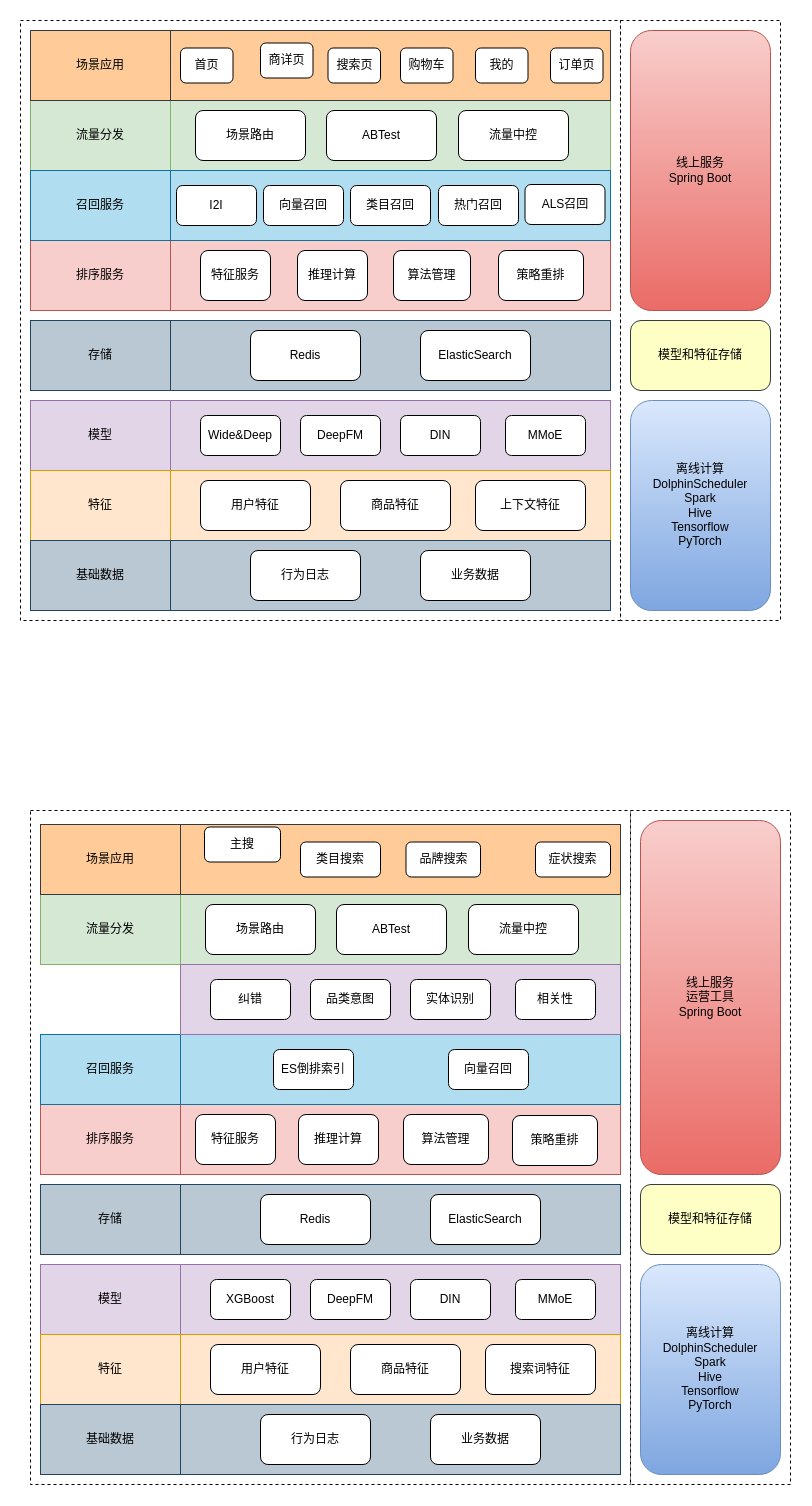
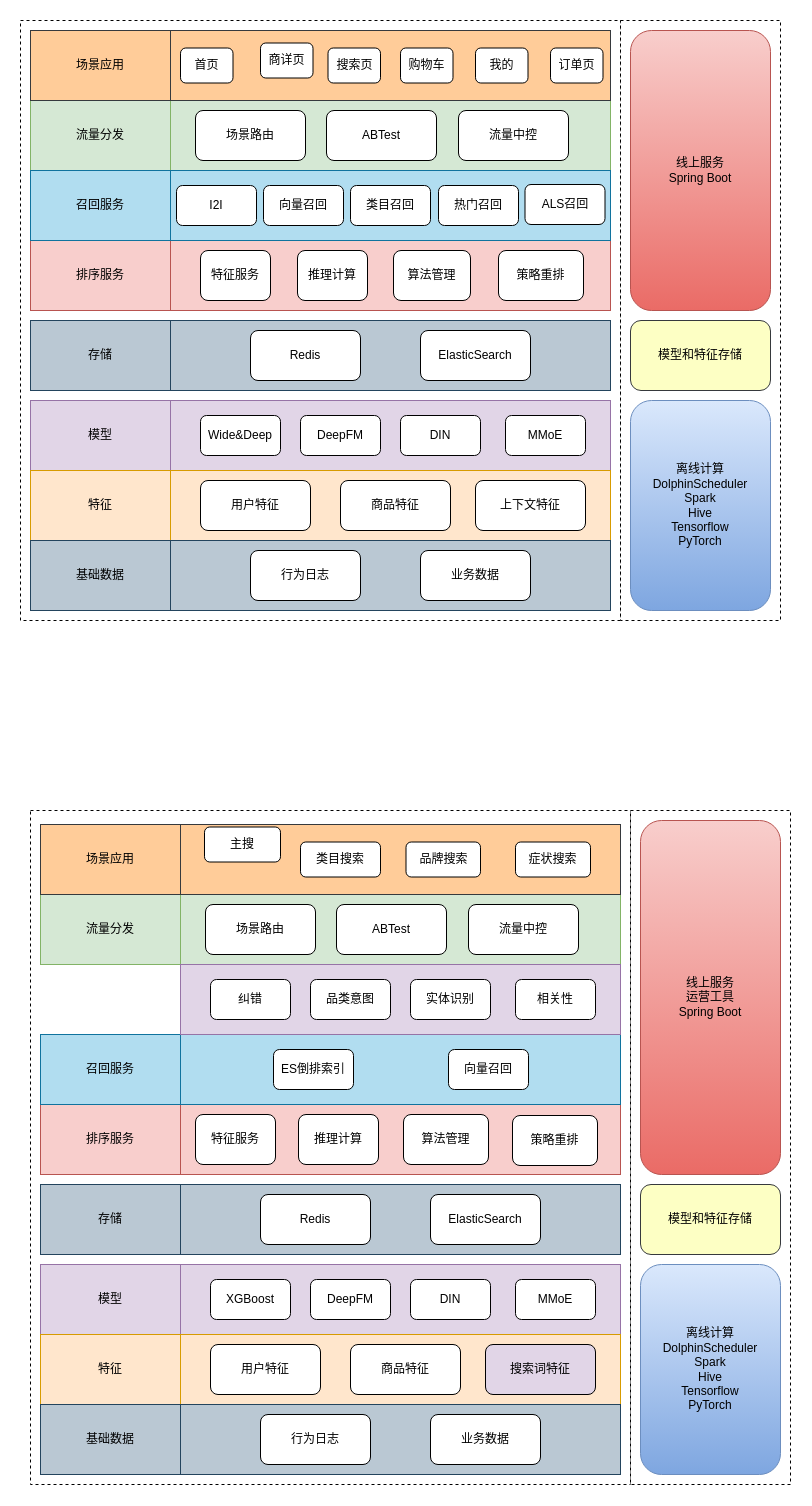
  <mxCell id="0" />
  <mxCell id="1" parent="0" />
  <mxCell id="2" value="" style="rounded=0;whiteSpace=wrap;html=1;dashed=1;strokeWidth=1;perimeterSpacing=0;shadow=0;sketch=0;glass=0;" parent="1" vertex="1"><mxGeometry x="20" y="20" width="600" height="600" as="geometry" /></mxCell>
  <mxCell id="3" value="流量分发" style="rounded=0;whiteSpace=wrap;html=1;fillColor=#d5e8d4;strokeColor=#82b366;" parent="1" vertex="1"><mxGeometry x="30" y="100" width="140" height="70" as="geometry" /></mxCell>
  <mxCell id="4" value="" style="rounded=0;whiteSpace=wrap;html=1;fillColor=#d5e8d4;strokeColor=#82b366;" parent="1" vertex="1"><mxGeometry x="170" y="100" width="440" height="70" as="geometry" /></mxCell>
  <mxCell id="5" value="ABTest" style="rounded=1;whiteSpace=wrap;html=1;" parent="1" vertex="1"><mxGeometry x="326" y="110" width="110" height="50" as="geometry" /></mxCell>
  <mxCell id="6" value="排序服务" style="rounded=0;whiteSpace=wrap;html=1;fillColor=#f8cecc;strokeColor=#b85450;" parent="1" vertex="1"><mxGeometry x="30" y="240" width="140" height="70" as="geometry" /></mxCell>
  <mxCell id="7" value="" style="rounded=0;whiteSpace=wrap;html=1;fillColor=#f8cecc;strokeColor=#b85450;" parent="1" vertex="1"><mxGeometry x="170" y="240" width="440" height="70" as="geometry" /></mxCell>
  <mxCell id="8" value="特征服务" style="rounded=1;whiteSpace=wrap;html=1;" parent="1" vertex="1"><mxGeometry x="200" y="250" width="70" height="50" as="geometry" /></mxCell>
  <mxCell id="9" value="推理计算" style="rounded=1;whiteSpace=wrap;html=1;" parent="1" vertex="1"><mxGeometry x="297" y="250" width="70" height="50" as="geometry" /></mxCell>
  <mxCell id="10" value="算法管理" style="rounded=1;whiteSpace=wrap;html=1;" parent="1" vertex="1"><mxGeometry x="393" y="250" width="77" height="50" as="geometry" /></mxCell>
  <mxCell id="11" value="召回服务" style="rounded=0;whiteSpace=wrap;html=1;fillColor=#b1ddf0;strokeColor=#10739e;" parent="1" vertex="1"><mxGeometry x="30" y="170" width="140" height="70" as="geometry" /></mxCell>
  <mxCell id="12" value="" style="rounded=0;whiteSpace=wrap;html=1;fillColor=#b1ddf0;strokeColor=#10739e;" parent="1" vertex="1"><mxGeometry x="170" y="170" width="440" height="70" as="geometry" /></mxCell>
  <mxCell id="13" value="I2I" style="rounded=1;whiteSpace=wrap;html=1;" parent="1" vertex="1"><mxGeometry x="176" y="185" width="80" height="40" as="geometry" /></mxCell>
  <mxCell id="14" value="向量召回" style="rounded=1;whiteSpace=wrap;html=1;" parent="1" vertex="1"><mxGeometry x="263" y="185" width="80" height="40" as="geometry" /></mxCell>
  <mxCell id="15" value="类目召回" style="rounded=1;whiteSpace=wrap;html=1;" parent="1" vertex="1"><mxGeometry x="350" y="185" width="80" height="40" as="geometry" /></mxCell>
  <mxCell id="16" value="热门召回" style="rounded=1;whiteSpace=wrap;html=1;" parent="1" vertex="1"><mxGeometry x="438" y="185" width="80" height="40" as="geometry" /></mxCell>
  <mxCell id="17" value="" style="rounded=0;whiteSpace=wrap;html=1;dashed=1;strokeWidth=1;perimeterSpacing=0;shadow=0;sketch=0;glass=0;" parent="1" vertex="1"><mxGeometry x="620" y="20" width="160" height="600" as="geometry" /></mxCell>
  <mxCell id="18" value="模型" style="rounded=0;whiteSpace=wrap;html=1;fillColor=#e1d5e7;strokeColor=#9673a6;" parent="1" vertex="1"><mxGeometry x="30" y="400" width="140" height="70" as="geometry" /></mxCell>
  <mxCell id="19" value="" style="rounded=0;whiteSpace=wrap;html=1;fillColor=#e1d5e7;strokeColor=#9673a6;" parent="1" vertex="1"><mxGeometry x="170" y="400" width="440" height="70" as="geometry" /></mxCell>
  <mxCell id="20" value="Wide&amp;amp;Deep" style="rounded=1;whiteSpace=wrap;html=1;" parent="1" vertex="1"><mxGeometry x="200" y="415" width="80" height="40" as="geometry" /></mxCell>
  <mxCell id="21" value="DeepFM" style="rounded=1;whiteSpace=wrap;html=1;" parent="1" vertex="1"><mxGeometry x="300" y="415" width="80" height="40" as="geometry" /></mxCell>
  <mxCell id="22" value="DIN" style="rounded=1;whiteSpace=wrap;html=1;" parent="1" vertex="1"><mxGeometry x="400" y="415" width="80" height="40" as="geometry" /></mxCell>
  <mxCell id="23" value="MMoE" style="rounded=1;whiteSpace=wrap;html=1;" parent="1" vertex="1"><mxGeometry x="505" y="415" width="80" height="40" as="geometry" /></mxCell>
  <mxCell id="24" value="特征" style="rounded=0;whiteSpace=wrap;html=1;fillColor=#ffe6cc;strokeColor=#d79b00;" parent="1" vertex="1"><mxGeometry x="30" y="470" width="140" height="70" as="geometry" /></mxCell>
  <mxCell id="25" value="" style="rounded=0;whiteSpace=wrap;html=1;fillColor=#ffe6cc;strokeColor=#d79b00;" parent="1" vertex="1"><mxGeometry x="170" y="470" width="440" height="70" as="geometry" /></mxCell>
  <mxCell id="26" value="用户特征" style="rounded=1;whiteSpace=wrap;html=1;" parent="1" vertex="1"><mxGeometry x="200" y="480" width="110" height="50" as="geometry" /></mxCell>
  <mxCell id="27" value="商品特征" style="rounded=1;whiteSpace=wrap;html=1;" parent="1" vertex="1"><mxGeometry x="340" y="480" width="110" height="50" as="geometry" /></mxCell>
  <mxCell id="28" value="上下文特征" style="rounded=1;whiteSpace=wrap;html=1;" parent="1" vertex="1"><mxGeometry x="475" y="480" width="110" height="50" as="geometry" /></mxCell>
  <mxCell id="29" value="基础数据" style="rounded=0;whiteSpace=wrap;html=1;fillColor=#bac8d3;strokeColor=#23445d;" parent="1" vertex="1"><mxGeometry x="30" y="540" width="140" height="70" as="geometry" /></mxCell>
  <mxCell id="30" value="" style="rounded=0;whiteSpace=wrap;html=1;fillColor=#bac8d3;strokeColor=#23445d;" parent="1" vertex="1"><mxGeometry x="170" y="540" width="440" height="70" as="geometry" /></mxCell>
  <mxCell id="31" value="行为日志" style="rounded=1;whiteSpace=wrap;html=1;" parent="1" vertex="1"><mxGeometry x="250" y="550" width="110" height="50" as="geometry" /></mxCell>
  <mxCell id="32" value="业务数据" style="rounded=1;whiteSpace=wrap;html=1;" parent="1" vertex="1"><mxGeometry x="420" y="550" width="110" height="50" as="geometry" /></mxCell>
  <mxCell id="33" value="离线计算&lt;br&gt;DolphinScheduler&lt;br&gt;Spark&lt;br&gt;Hive&lt;br&gt;Tensorflow&lt;br&gt;PyTorch" style="rounded=1;whiteSpace=wrap;html=1;gradientColor=#7ea6e0;fillColor=#dae8fc;strokeColor=#6c8ebf;" parent="1" vertex="1"><mxGeometry x="630" y="400" width="140" height="210" as="geometry" /></mxCell>
  <mxCell id="34" value="存储" style="rounded=0;whiteSpace=wrap;html=1;fillColor=#bac8d3;strokeColor=#23445d;" parent="1" vertex="1"><mxGeometry x="30" y="320" width="140" height="70" as="geometry" /></mxCell>
  <mxCell id="35" value="" style="rounded=0;whiteSpace=wrap;html=1;fillColor=#bac8d3;strokeColor=#23445d;" parent="1" vertex="1"><mxGeometry x="170" y="320" width="440" height="70" as="geometry" /></mxCell>
  <mxCell id="36" value="Redis" style="rounded=1;whiteSpace=wrap;html=1;" parent="1" vertex="1"><mxGeometry x="250" y="330" width="110" height="50" as="geometry" /></mxCell>
  <mxCell id="37" value="ElasticSearch" style="rounded=1;whiteSpace=wrap;html=1;" parent="1" vertex="1"><mxGeometry x="420" y="330" width="110" height="50" as="geometry" /></mxCell>
  <mxCell id="38" value="模型和特征存储" style="rounded=1;whiteSpace=wrap;html=1;strokeColor=#36393d;gradientDirection=south;fillColor=#FDFFC4;" parent="1" vertex="1"><mxGeometry x="630" y="320" width="140" height="70" as="geometry" /></mxCell>
  <mxCell id="39" value="线上服务&lt;br&gt;Spring Boot" style="rounded=1;whiteSpace=wrap;html=1;gradientColor=#ea6b66;fillColor=#f8cecc;strokeColor=#b85450;" parent="1" vertex="1"><mxGeometry x="630" y="30" width="140" height="280" as="geometry" /></mxCell>
  <mxCell id="40" value="场景应用" style="rounded=0;whiteSpace=wrap;html=1;fillColor=#ffcc99;strokeColor=#36393d;" parent="1" vertex="1"><mxGeometry x="30" y="30" width="140" height="70" as="geometry" /></mxCell>
  <mxCell id="41" value="" style="rounded=0;whiteSpace=wrap;html=1;fillColor=#ffcc99;strokeColor=#36393d;" parent="1" vertex="1"><mxGeometry x="170" y="30" width="440" height="70" as="geometry" /></mxCell>
  <mxCell id="42" value="首页" style="rounded=1;whiteSpace=wrap;html=1;" parent="1" vertex="1"><mxGeometry x="180" y="47.5" width="52.5" height="35" as="geometry" /></mxCell>
  <mxCell id="43" value="商详页" style="rounded=1;whiteSpace=wrap;html=1;" parent="1" vertex="1"><mxGeometry x="260" y="42.5" width="52.5" height="35" as="geometry" /></mxCell>
  <mxCell id="44" value="搜索页" style="rounded=1;whiteSpace=wrap;html=1;" parent="1" vertex="1"><mxGeometry x="327.5" y="47.5" width="52.5" height="35" as="geometry" /></mxCell>
  <mxCell id="45" value="购物车" style="rounded=1;whiteSpace=wrap;html=1;" parent="1" vertex="1"><mxGeometry x="400" y="47.5" width="52.5" height="35" as="geometry" /></mxCell>
  <mxCell id="46" value="我的" style="rounded=1;whiteSpace=wrap;html=1;" parent="1" vertex="1"><mxGeometry x="475" y="47.5" width="52.5" height="35" as="geometry" /></mxCell>
  <mxCell id="47" value="订单页" style="rounded=1;whiteSpace=wrap;html=1;" parent="1" vertex="1"><mxGeometry x="550" y="47.5" width="52.5" height="35" as="geometry" /></mxCell>
  <mxCell id="48" value="场景路由" style="rounded=1;whiteSpace=wrap;html=1;" parent="1" vertex="1"><mxGeometry x="195" y="110" width="110" height="50" as="geometry" /></mxCell>
  <mxCell id="49" value="ALS召回" style="rounded=1;whiteSpace=wrap;html=1;" parent="1" vertex="1"><mxGeometry x="524.5" y="184" width="80" height="40" as="geometry" /></mxCell>
  <mxCell id="50" value="流量中控" style="rounded=1;whiteSpace=wrap;html=1;" parent="1" vertex="1"><mxGeometry x="458" y="110" width="110" height="50" as="geometry" /></mxCell>
  <mxCell id="51" value="" style="rounded=0;whiteSpace=wrap;html=1;dashed=1;strokeWidth=1;perimeterSpacing=0;shadow=0;sketch=0;glass=0;" vertex="1" parent="1"><mxGeometry x="30" y="810" width="600" height="674" as="geometry" /></mxCell>
  <mxCell id="52" value="流量分发" style="rounded=0;whiteSpace=wrap;html=1;fillColor=#d5e8d4;strokeColor=#82b366;" vertex="1" parent="1"><mxGeometry x="40" y="894" width="140" height="70" as="geometry" /></mxCell>
  <mxCell id="53" value="" style="rounded=0;whiteSpace=wrap;html=1;fillColor=#d5e8d4;strokeColor=#82b366;" vertex="1" parent="1"><mxGeometry x="180" y="894" width="440" height="70" as="geometry" /></mxCell>
  <mxCell id="54" value="ABTest" style="rounded=1;whiteSpace=wrap;html=1;" vertex="1" parent="1"><mxGeometry x="336" y="904" width="110" height="50" as="geometry" /></mxCell>
  <mxCell id="55" value="排序服务" style="rounded=0;whiteSpace=wrap;html=1;fillColor=#f8cecc;strokeColor=#b85450;" vertex="1" parent="1"><mxGeometry x="40" y="1104" width="140" height="70" as="geometry" /></mxCell>
  <mxCell id="56" value="" style="rounded=0;whiteSpace=wrap;html=1;fillColor=#f8cecc;strokeColor=#b85450;" vertex="1" parent="1"><mxGeometry x="180" y="1104" width="440" height="70" as="geometry" /></mxCell>
  <mxCell id="57" value="特征服务" style="rounded=1;whiteSpace=wrap;html=1;" vertex="1" parent="1"><mxGeometry x="195" y="1114" width="80" height="50" as="geometry" /></mxCell>
  <mxCell id="58" value="推理计算" style="rounded=1;whiteSpace=wrap;html=1;" vertex="1" parent="1"><mxGeometry x="298" y="1114" width="80" height="50" as="geometry" /></mxCell>
  <mxCell id="59" value="算法管理" style="rounded=1;whiteSpace=wrap;html=1;" vertex="1" parent="1"><mxGeometry x="403" y="1114" width="85" height="50" as="geometry" /></mxCell>
  <mxCell id="60" value="召回服务" style="rounded=0;whiteSpace=wrap;html=1;fillColor=#b1ddf0;strokeColor=#10739e;" vertex="1" parent="1"><mxGeometry x="40" y="1034" width="140" height="70" as="geometry" /></mxCell>
  <mxCell id="61" value="" style="rounded=0;whiteSpace=wrap;html=1;fillColor=#b1ddf0;strokeColor=#10739e;" vertex="1" parent="1"><mxGeometry x="180" y="1034" width="440" height="70" as="geometry" /></mxCell>
  <mxCell id="62" value="ES倒排索引" style="rounded=1;whiteSpace=wrap;html=1;" vertex="1" parent="1"><mxGeometry x="273" y="1049" width="80" height="40" as="geometry" /></mxCell>
  <mxCell id="63" value="向量召回" style="rounded=1;whiteSpace=wrap;html=1;" vertex="1" parent="1"><mxGeometry x="448" y="1049" width="80" height="40" as="geometry" /></mxCell>
  <mxCell id="64" value="" style="rounded=0;whiteSpace=wrap;html=1;dashed=1;strokeWidth=1;perimeterSpacing=0;shadow=0;sketch=0;glass=0;" vertex="1" parent="1"><mxGeometry x="630" y="810" width="160" height="674" as="geometry" /></mxCell>
  <mxCell id="65" value="模型" style="rounded=0;whiteSpace=wrap;html=1;fillColor=#e1d5e7;strokeColor=#9673a6;" vertex="1" parent="1"><mxGeometry x="40" y="1264" width="140" height="70" as="geometry" /></mxCell>
  <mxCell id="66" value="" style="rounded=0;whiteSpace=wrap;html=1;fillColor=#e1d5e7;strokeColor=#9673a6;" vertex="1" parent="1"><mxGeometry x="180" y="1264" width="440" height="70" as="geometry" /></mxCell>
  <mxCell id="67" value="XGBoost" style="rounded=1;whiteSpace=wrap;html=1;" vertex="1" parent="1"><mxGeometry x="210" y="1279" width="80" height="40" as="geometry" /></mxCell>
  <mxCell id="68" value="DeepFM" style="rounded=1;whiteSpace=wrap;html=1;" vertex="1" parent="1"><mxGeometry x="310" y="1279" width="80" height="40" as="geometry" /></mxCell>
  <mxCell id="69" value="DIN" style="rounded=1;whiteSpace=wrap;html=1;" vertex="1" parent="1"><mxGeometry x="410" y="1279" width="80" height="40" as="geometry" /></mxCell>
  <mxCell id="70" value="MMoE" style="rounded=1;whiteSpace=wrap;html=1;" vertex="1" parent="1"><mxGeometry x="515" y="1279" width="80" height="40" as="geometry" /></mxCell>
  <mxCell id="71" value="特征" style="rounded=0;whiteSpace=wrap;html=1;fillColor=#ffe6cc;strokeColor=#d79b00;" vertex="1" parent="1"><mxGeometry x="40" y="1334" width="140" height="70" as="geometry" /></mxCell>
  <mxCell id="72" value="" style="rounded=0;whiteSpace=wrap;html=1;fillColor=#ffe6cc;strokeColor=#d79b00;" vertex="1" parent="1"><mxGeometry x="180" y="1334" width="440" height="70" as="geometry" /></mxCell>
  <mxCell id="73" value="用户特征" style="rounded=1;whiteSpace=wrap;html=1;" vertex="1" parent="1"><mxGeometry x="210" y="1344" width="110" height="50" as="geometry" /></mxCell>
  <mxCell id="74" value="商品特征" style="rounded=1;whiteSpace=wrap;html=1;" vertex="1" parent="1"><mxGeometry x="350" y="1344" width="110" height="50" as="geometry" /></mxCell>
- <mxCell id="75" value="搜索词特征" style="rounded=1;whiteSpace=wrap;html=1;" vertex="1" parent="1"><mxGeometry x="485" y="1344" width="110" height="50" as="geometry" /></mxCell>
+ <mxCell id="75" value="搜索词特征" style="rounded=1;whiteSpace=wrap;html=1;fillColor=#e1d5e7;" vertex="1" parent="1"><mxGeometry x="485" y="1344" width="110" height="50" as="geometry" /></mxCell>
  <mxCell id="76" value="基础数据" style="rounded=0;whiteSpace=wrap;html=1;fillColor=#bac8d3;strokeColor=#23445d;" vertex="1" parent="1"><mxGeometry x="40" y="1404" width="140" height="70" as="geometry" /></mxCell>
  <mxCell id="77" value="" style="rounded=0;whiteSpace=wrap;html=1;fillColor=#bac8d3;strokeColor=#23445d;" vertex="1" parent="1"><mxGeometry x="180" y="1404" width="440" height="70" as="geometry" /></mxCell>
  <mxCell id="78" value="行为日志" style="rounded=1;whiteSpace=wrap;html=1;" vertex="1" parent="1"><mxGeometry x="260" y="1414" width="110" height="50" as="geometry" /></mxCell>
  <mxCell id="79" value="业务数据" style="rounded=1;whiteSpace=wrap;html=1;" vertex="1" parent="1"><mxGeometry x="430" y="1414" width="110" height="50" as="geometry" /></mxCell>
  <mxCell id="80" value="离线计算&lt;br&gt;DolphinScheduler&lt;br&gt;Spark&lt;br&gt;Hive&lt;br&gt;Tensorflow&lt;br&gt;PyTorch" style="rounded=1;whiteSpace=wrap;html=1;gradientColor=#7ea6e0;fillColor=#dae8fc;strokeColor=#6c8ebf;" vertex="1" parent="1"><mxGeometry x="640" y="1264" width="140" height="210" as="geometry" /></mxCell>
  <mxCell id="81" value="存储" style="rounded=0;whiteSpace=wrap;html=1;fillColor=#bac8d3;strokeColor=#23445d;" vertex="1" parent="1"><mxGeometry x="40" y="1184" width="140" height="70" as="geometry" /></mxCell>
  <mxCell id="82" value="" style="rounded=0;whiteSpace=wrap;html=1;fillColor=#bac8d3;strokeColor=#23445d;" vertex="1" parent="1"><mxGeometry x="180" y="1184" width="440" height="70" as="geometry" /></mxCell>
  <mxCell id="83" value="Redis" style="rounded=1;whiteSpace=wrap;html=1;" vertex="1" parent="1"><mxGeometry x="260" y="1194" width="110" height="50" as="geometry" /></mxCell>
  <mxCell id="84" value="ElasticSearch" style="rounded=1;whiteSpace=wrap;html=1;" vertex="1" parent="1"><mxGeometry x="430" y="1194" width="110" height="50" as="geometry" /></mxCell>
  <mxCell id="85" value="模型和特征存储" style="rounded=1;whiteSpace=wrap;html=1;strokeColor=#36393d;gradientDirection=south;fillColor=#FDFFC4;" vertex="1" parent="1"><mxGeometry x="640" y="1184" width="140" height="70" as="geometry" /></mxCell>
  <mxCell id="86" value="线上服务&lt;br&gt;运营工具&lt;br&gt;Spring Boot" style="rounded=1;whiteSpace=wrap;html=1;gradientColor=#ea6b66;fillColor=#f8cecc;strokeColor=#b85450;" vertex="1" parent="1"><mxGeometry x="640" y="820" width="140" height="354" as="geometry" /></mxCell>
  <mxCell id="87" value="场景应用" style="rounded=0;whiteSpace=wrap;html=1;fillColor=#ffcc99;strokeColor=#36393d;" vertex="1" parent="1"><mxGeometry x="40" y="824" width="140" height="70" as="geometry" /></mxCell>
  <mxCell id="88" value="" style="rounded=0;whiteSpace=wrap;html=1;fillColor=#ffcc99;strokeColor=#36393d;" vertex="1" parent="1"><mxGeometry x="180" y="824" width="440" height="70" as="geometry" /></mxCell>
  <mxCell id="89" value="主搜" style="rounded=1;whiteSpace=wrap;html=1;" vertex="1" parent="1"><mxGeometry x="204" y="826.5" width="76" height="35" as="geometry" /></mxCell>
  <mxCell id="90" value="类目搜索" style="rounded=1;whiteSpace=wrap;html=1;" vertex="1" parent="1"><mxGeometry x="300" y="841.5" width="80" height="35" as="geometry" /></mxCell>
  <mxCell id="91" value="品牌搜索" style="rounded=1;whiteSpace=wrap;html=1;" vertex="1" parent="1"><mxGeometry x="405.5" y="841.5" width="74.5" height="35" as="geometry" /></mxCell>
- <mxCell id="92" value="症状搜索" style="rounded=1;whiteSpace=wrap;html=1;" vertex="1" parent="1"><mxGeometry x="535" y="841.5" width="75" height="35" as="geometry" /></mxCell>
+ <mxCell id="92" value="症状搜索" style="rounded=1;whiteSpace=wrap;html=1;" vertex="1" parent="1"><mxGeometry x="515" y="841.5" width="75" height="35" as="geometry" /></mxCell>
  <mxCell id="93" value="场景路由" style="rounded=1;whiteSpace=wrap;html=1;" vertex="1" parent="1"><mxGeometry x="205" y="904" width="110" height="50" as="geometry" /></mxCell>
  <mxCell id="94" value="流量中控" style="rounded=1;whiteSpace=wrap;html=1;" vertex="1" parent="1"><mxGeometry x="468" y="904" width="110" height="50" as="geometry" /></mxCell>
  <mxCell id="95" value="" style="rounded=0;whiteSpace=wrap;html=1;fillColor=#e1d5e7;strokeColor=#9673a6;" vertex="1" parent="1"><mxGeometry x="180" y="964" width="440" height="70" as="geometry" /></mxCell>
  <mxCell id="96" value="纠错" style="rounded=1;whiteSpace=wrap;html=1;" vertex="1" parent="1"><mxGeometry x="210" y="979" width="80" height="40" as="geometry" /></mxCell>
  <mxCell id="97" value="品类意图" style="rounded=1;whiteSpace=wrap;html=1;" vertex="1" parent="1"><mxGeometry x="310" y="979" width="80" height="40" as="geometry" /></mxCell>
  <mxCell id="98" value="实体识别" style="rounded=1;whiteSpace=wrap;html=1;" vertex="1" parent="1"><mxGeometry x="410" y="979" width="80" height="40" as="geometry" /></mxCell>
  <mxCell id="99" value="相关性" style="rounded=1;whiteSpace=wrap;html=1;" vertex="1" parent="1"><mxGeometry x="515" y="979" width="80" height="40" as="geometry" /></mxCell>
  <mxCell id="100" value="策略重排" style="rounded=1;whiteSpace=wrap;html=1;" vertex="1" parent="1"><mxGeometry x="512" y="1115" width="85" height="50" as="geometry" /></mxCell>
  <mxCell id="101" value="策略重排" style="rounded=1;whiteSpace=wrap;html=1;" vertex="1" parent="1"><mxGeometry x="498" y="250" width="85" height="50" as="geometry" /></mxCell>
